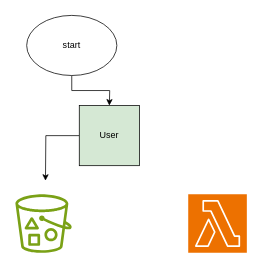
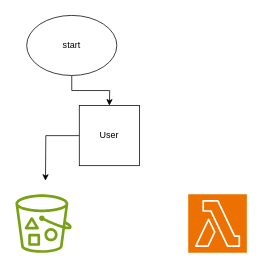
  <mxCell id="0" />
  <mxCell id="1" parent="0" />
  <mxCell id="2" style="edgeStyle=orthogonalEdgeStyle;rounded=0;orthogonalLoop=1;jettySize=auto;html=1;" edge="1" parent="1" source="3"><mxGeometry relative="1" as="geometry"><mxPoint x="145" y="140" as="targetPoint" /></mxGeometry></mxCell>
  <mxCell id="3" value="start" style="ellipse;whiteSpace=wrap;html=1;" vertex="1" parent="1"><mxGeometry x="35" y="20" width="120" height="80" as="geometry" /></mxCell>
  <mxCell id="4" style="edgeStyle=orthogonalEdgeStyle;rounded=0;orthogonalLoop=1;jettySize=auto;html=1;" edge="1" parent="1" source="5"><mxGeometry relative="1" as="geometry"><mxPoint x="60" y="240" as="targetPoint" /></mxGeometry></mxCell>
- <mxCell id="5" value="User" style="whiteSpace=wrap;html=1;aspect=fixed;fillColor=#d5e8d4;" vertex="1" parent="1"><mxGeometry x="105" y="140" width="80" height="80" as="geometry" /></mxCell>
+ <mxCell id="5" value="User" style="whiteSpace=wrap;html=1;aspect=fixed;" vertex="1" parent="1"><mxGeometry x="105" y="140" width="80" height="80" as="geometry" /></mxCell>
  <mxCell id="6" value="" style="sketch=0;points=[[0,0,0],[0.25,0,0],[0.5,0,0],[0.75,0,0],[1,0,0],[0,1,0],[0.25,1,0],[0.5,1,0],[0.75,1,0],[1,1,0],[0,0.25,0],[0,0.5,0],[0,0.75,0],[1,0.25,0],[1,0.5,0],[1,0.75,0]];outlineConnect=0;fontColor=#232F3E;fillColor=#ED7100;strokeColor=#ffffff;dashed=0;verticalLabelPosition=bottom;verticalAlign=top;align=center;html=1;fontSize=12;fontStyle=0;aspect=fixed;shape=mxgraph.aws4.resourceIcon;resIcon=mxgraph.aws4.lambda;" vertex="1" parent="1"><mxGeometry x="250" y="258" width="78" height="78" as="geometry" /></mxCell>
  <mxCell id="7" value="" style="sketch=0;outlineConnect=0;fontColor=#232F3E;gradientColor=none;fillColor=#7AA116;strokeColor=none;dashed=0;verticalLabelPosition=bottom;verticalAlign=top;align=center;html=1;fontSize=12;fontStyle=0;aspect=fixed;pointerEvents=1;shape=mxgraph.aws4.bucket_with_objects;" vertex="1" parent="1"><mxGeometry x="20" y="258" width="75" height="78" as="geometry" /></mxCell>
